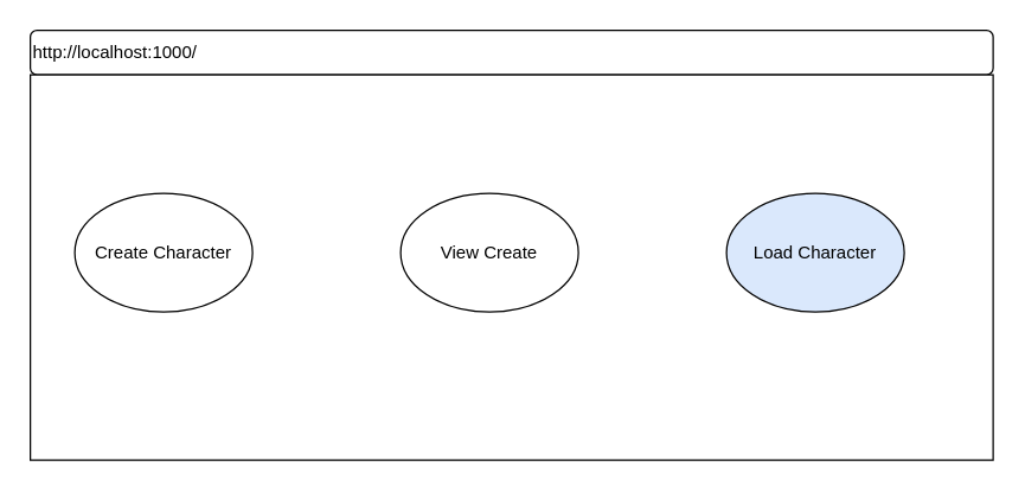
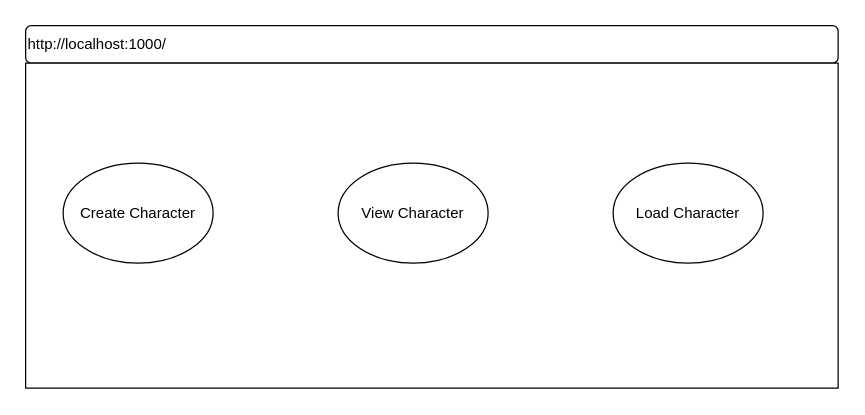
  <mxCell id="0" />
  <mxCell id="1" parent="0" />
  <mxCell id="2" value="http://localhost:1000/" style="rounded=1;whiteSpace=wrap;html=1;align=left;" vertex="1" parent="1"><mxGeometry x="20" y="20" width="650" height="30" as="geometry" /></mxCell>
  <mxCell id="3" value="" style="rounded=0;whiteSpace=wrap;html=1;" vertex="1" parent="1"><mxGeometry x="20" y="50" width="650" height="260" as="geometry" /></mxCell>
  <mxCell id="4" value="Create Character" style="ellipse;whiteSpace=wrap;html=1;" vertex="1" parent="1"><mxGeometry x="50" y="130" width="120" height="80" as="geometry" /></mxCell>
- <mxCell id="5" value="View Create" style="ellipse;whiteSpace=wrap;html=1;" vertex="1" parent="1"><mxGeometry x="270" y="130" width="120" height="80" as="geometry" /></mxCell>
- <mxCell id="6" value="Load Character" style="ellipse;whiteSpace=wrap;html=1;fillColor=#dae8fc;" vertex="1" parent="1"><mxGeometry x="490" y="130" width="120" height="80" as="geometry" /></mxCell>
+ <mxCell id="5" value="View Character" style="ellipse;whiteSpace=wrap;html=1;" vertex="1" parent="1"><mxGeometry x="270" y="130" width="120" height="80" as="geometry" /></mxCell>
+ <mxCell id="6" value="Load Character" style="ellipse;whiteSpace=wrap;html=1;" vertex="1" parent="1"><mxGeometry x="490" y="130" width="120" height="80" as="geometry" /></mxCell>
